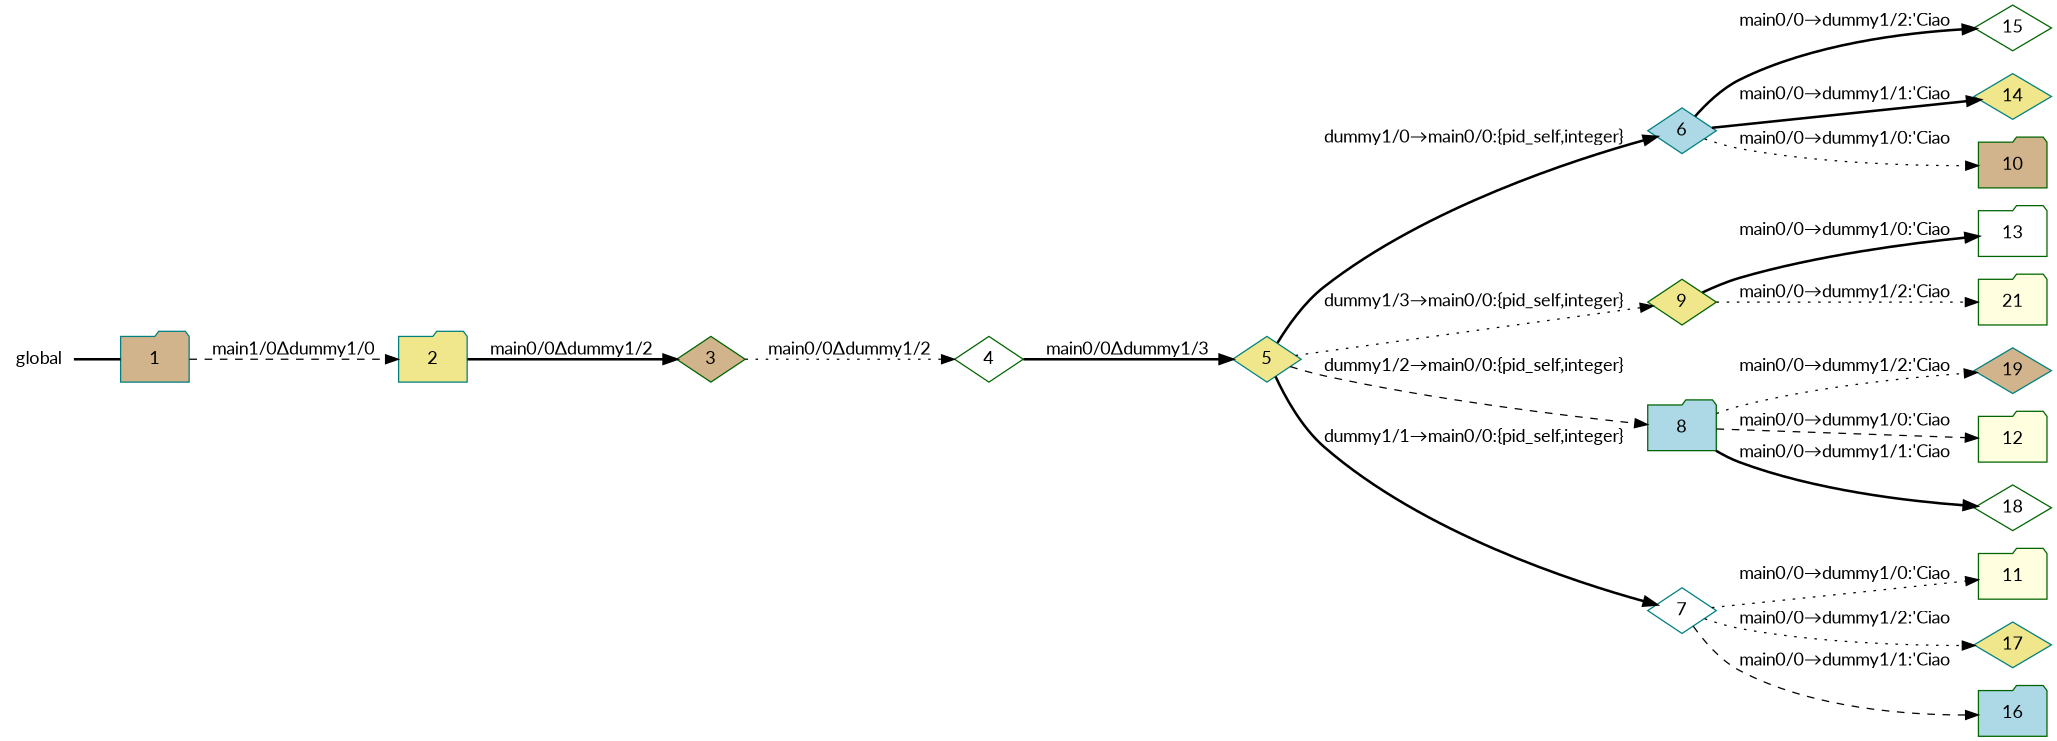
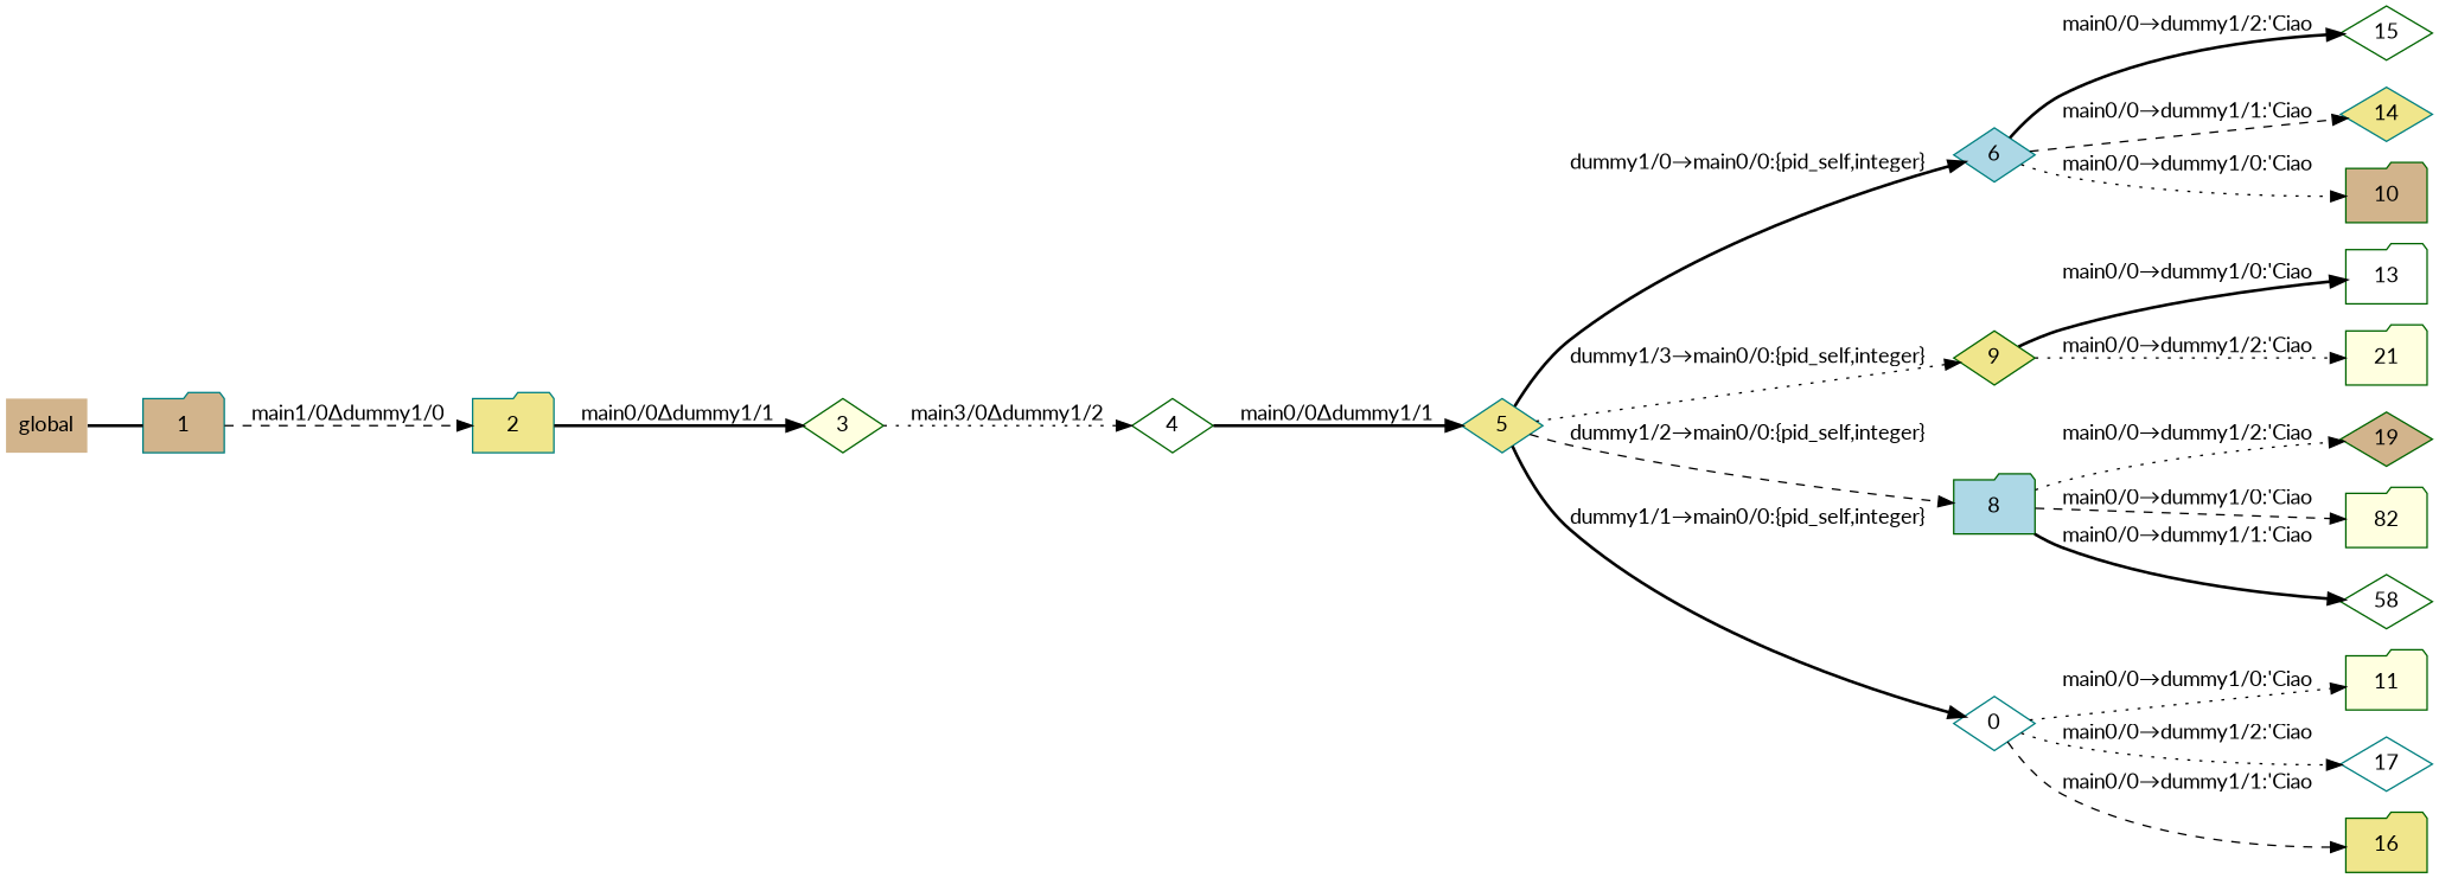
  digraph {
    fontname=Lato
    rankdir=LR
    node [color=darkgreen fillcolor=white fontname=Lato shape=diamond style=filled]
    edge [fontname=Lato style=bold]
-   n1 [label=global shape=plaintext]
+   n1 [fillcolor=tan label=global shape=plaintext]
    n2 [color=teal fillcolor=tan label=1 shape=folder]
    n3 [color=teal fillcolor=khaki label=2 shape=folder]
    n4 [color=teal fillcolor=khaki label=5]
    n5 [color=teal fillcolor=lightblue label=6]
    n6 [fillcolor=khaki label=9]
    n7 [fillcolor=lightblue label=8 shape=folder]
-   n8 [color=teal label=7]
+   n8 [color=teal label=0]
    n9 [label=15]
    n10 [color=teal fillcolor=khaki label=14]
    n11 [fillcolor=tan label=10 shape=folder]
    n12 [label=13 shape=folder]
    n13 [fillcolor=lightyellow label=21 shape=folder]
-   n14 [color=teal fillcolor=tan label=19]
-   n15 [fillcolor=lightyellow label=12 shape=folder]
-   n16 [label=18]
+   n14 [fillcolor=tan label=19]
+   n15 [fillcolor=lightyellow label=82 shape=folder]
+   n16 [label=58]
    n17 [fillcolor=lightyellow label=11 shape=folder]
-   n18 [color=teal fillcolor=khaki label=17]
-   n19 [fillcolor=lightblue label=16 shape=folder]
-   n20 [fillcolor=tan label=3]
+   n18 [color=teal label=17]
+   n19 [fillcolor=khaki label=16 shape=folder]
+   n20 [fillcolor=lightyellow label=3]
    n21 [label=4]
    n1 -> n2 [arrowhead=none]
    n2 -> n3 [label="main1/0Δdummy1/0" style=dashed]
-   n3 -> n20 [label="main0/0Δdummy1/2"]
+   n3 -> n20 [label="main0/0Δdummy1/1"]
    n4 -> n5 [label="dummy1/0→main0/0:{pid_self,integer}"]
    n4 -> n6 [label="dummy1/3→main0/0:{pid_self,integer}" style=dotted]
    n4 -> n7 [label="dummy1/2→main0/0:{pid_self,integer}" style=dashed]
    n4 -> n8 [label="dummy1/1→main0/0:{pid_self,integer}"]
    n5 -> n9 [label="main0/0→dummy1/2:'Ciao"]
-   n5 -> n10 [label="main0/0→dummy1/1:'Ciao"]
+   n5 -> n10 [label="main0/0→dummy1/1:'Ciao" style=dashed]
    n5 -> n11 [label="main0/0→dummy1/0:'Ciao" style=dotted]
    n6 -> n12 [label="main0/0→dummy1/0:'Ciao"]
    n6 -> n13 [label="main0/0→dummy1/2:'Ciao" style=dotted]
    n7 -> n14 [label="main0/0→dummy1/2:'Ciao" style=dotted]
    n7 -> n15 [label="main0/0→dummy1/0:'Ciao" style=dashed]
    n7 -> n16 [label="main0/0→dummy1/1:'Ciao"]
    n8 -> n17 [label="main0/0→dummy1/0:'Ciao" style=dotted]
    n8 -> n18 [label="main0/0→dummy1/2:'Ciao" style=dotted]
    n8 -> n19 [label="main0/0→dummy1/1:'Ciao" style=dashed]
-   n20 -> n21 [label="main0/0Δdummy1/2" style=dotted]
-   n21 -> n4 [label="main0/0Δdummy1/3"]
+   n20 -> n21 [label="main3/0Δdummy1/2" style=dotted]
+   n21 -> n4 [label="main0/0Δdummy1/1"]
  }
